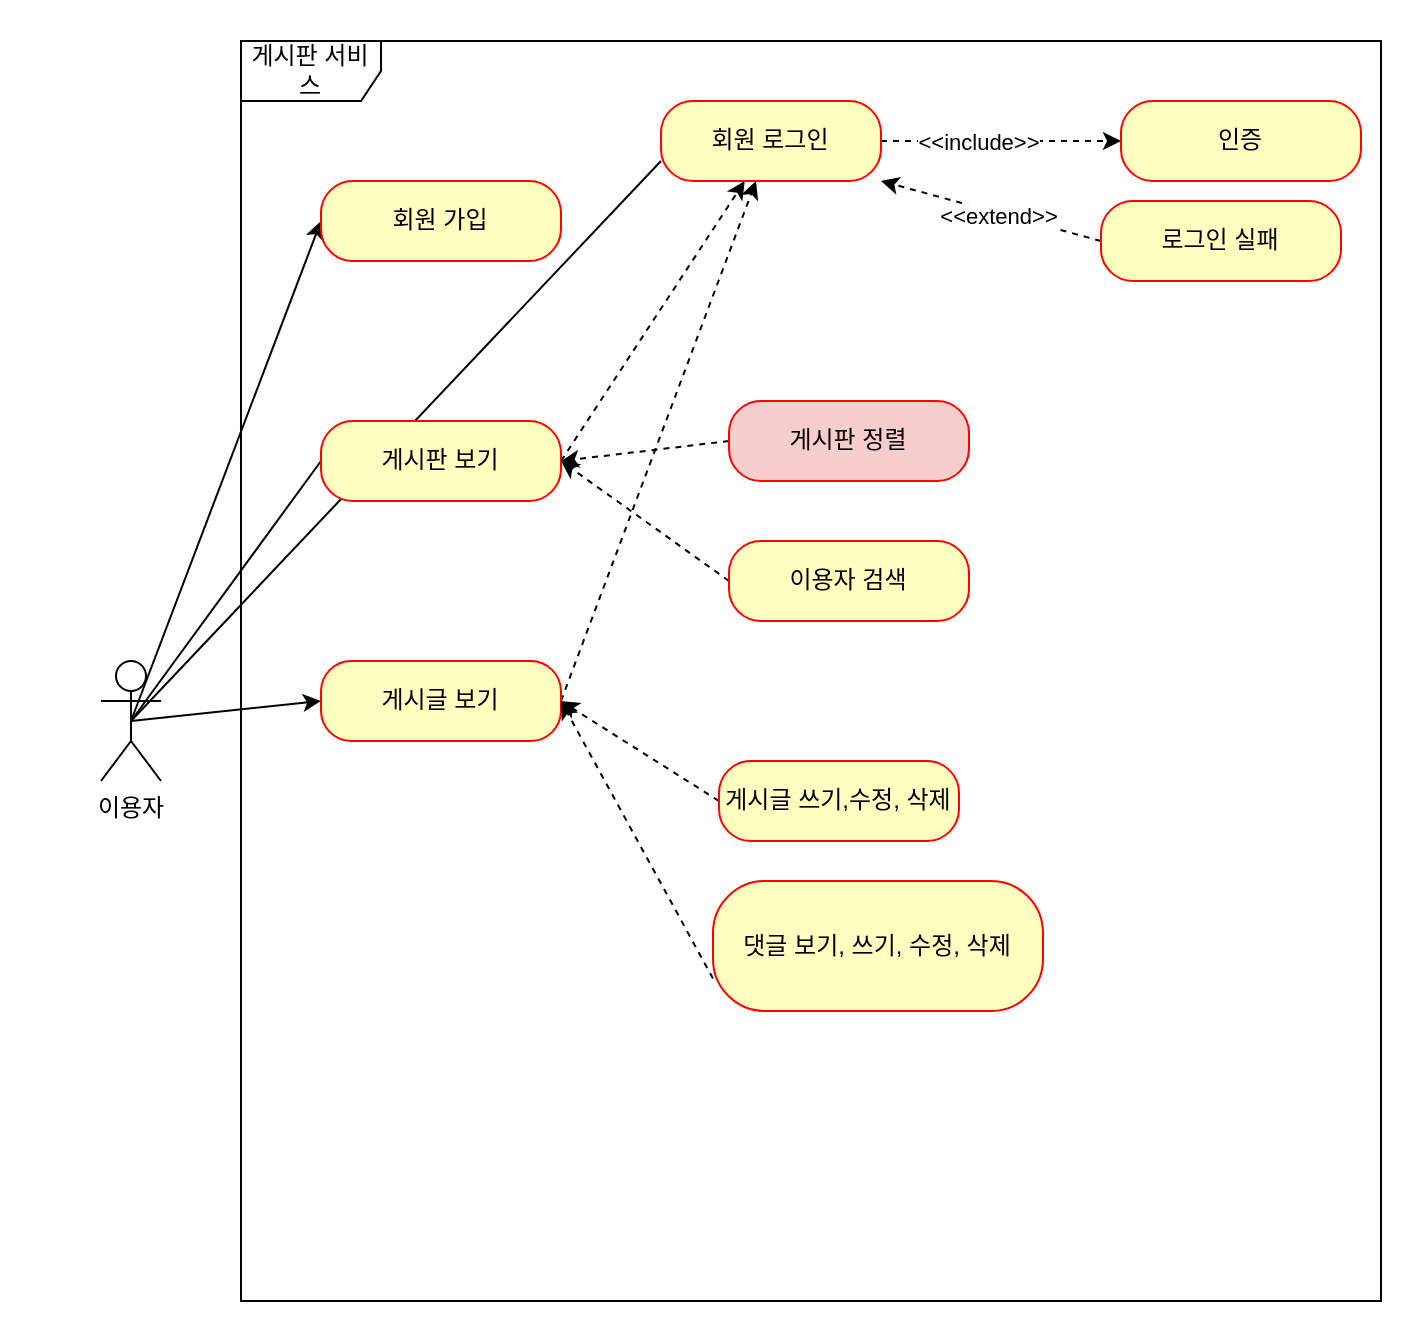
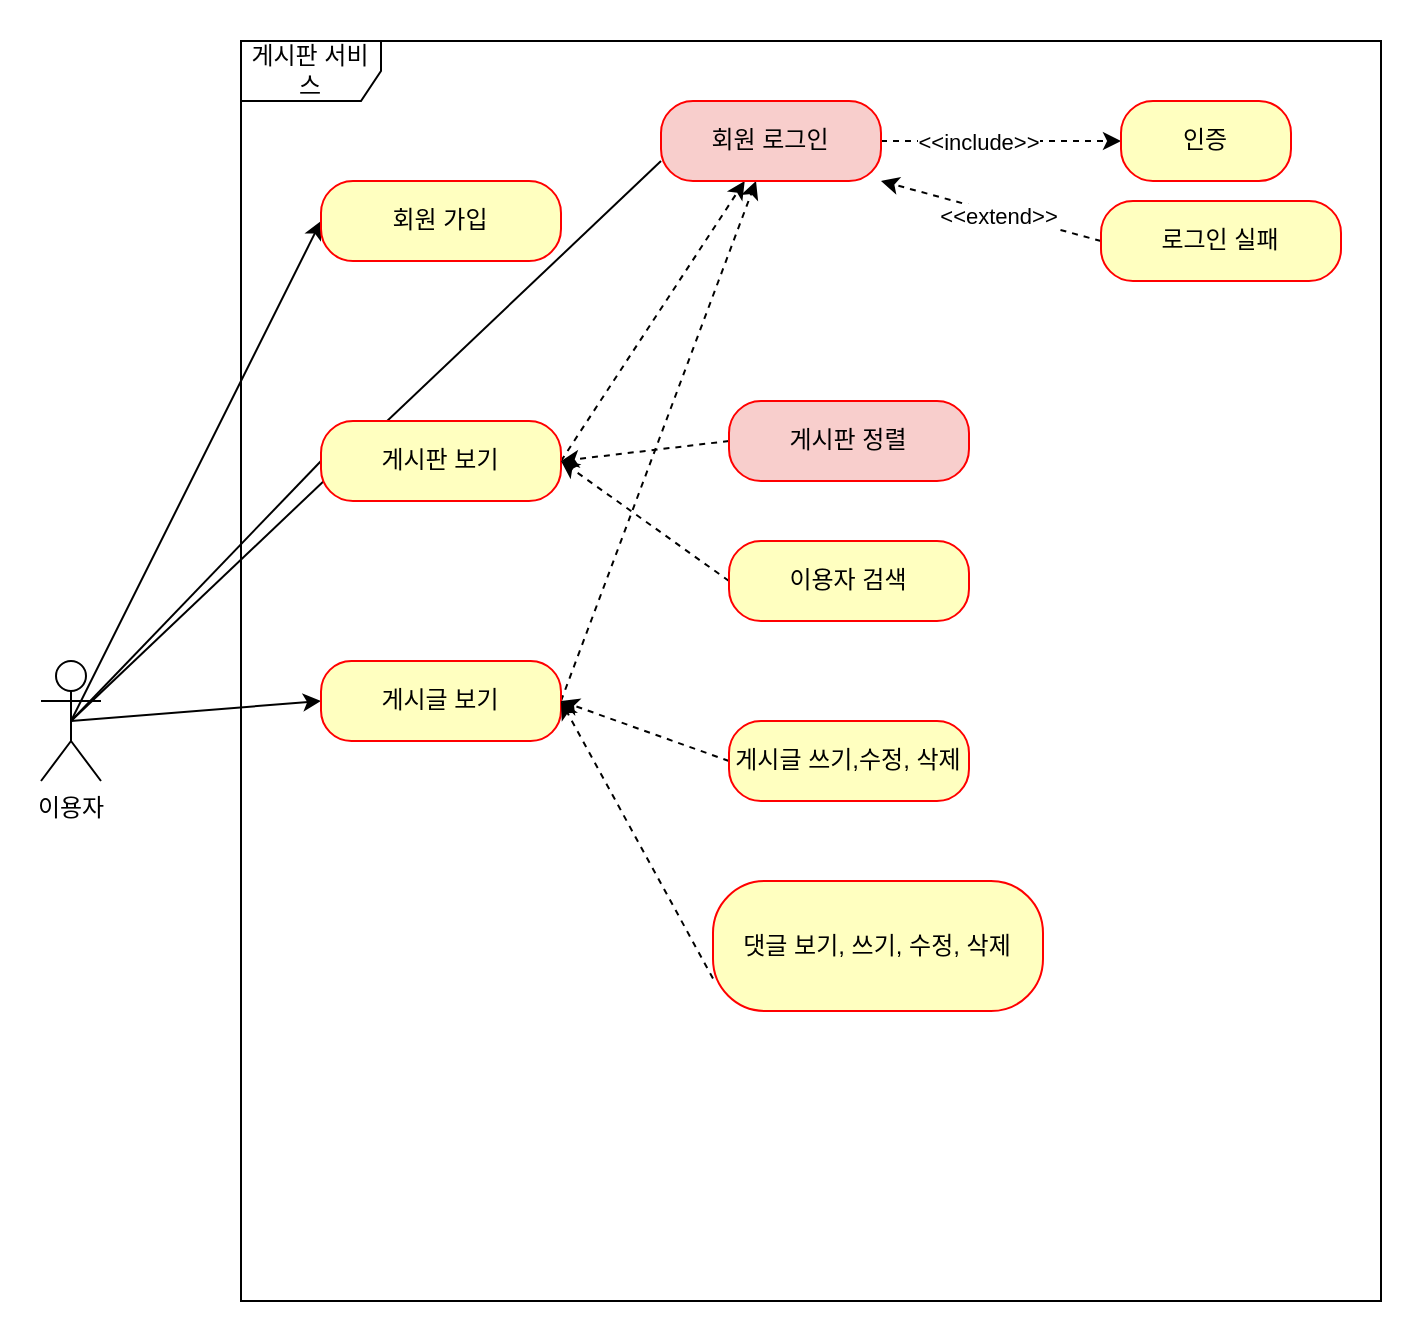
  <mxCell id="0" />
  <mxCell id="1" parent="0" />
  <mxCell id="2" style="rounded=0;orthogonalLoop=1;jettySize=auto;html=1;exitX=0.5;exitY=0.5;exitDx=0;exitDy=0;exitPerimeter=0;entryX=0;entryY=0.5;entryDx=0;entryDy=0;endArrow=classic;endFill=1;" edge="1" parent="1" source="6" target="8"><mxGeometry relative="1" as="geometry" /></mxCell>
  <mxCell id="3" style="rounded=0;orthogonalLoop=1;jettySize=auto;html=1;exitX=0.5;exitY=0.5;exitDx=0;exitDy=0;exitPerimeter=0;entryX=0;entryY=0.75;entryDx=0;entryDy=0;endArrow=none;endFill=0;" edge="1" parent="1" source="6" target="16"><mxGeometry relative="1" as="geometry" /></mxCell>
  <mxCell id="4" style="rounded=0;orthogonalLoop=1;jettySize=auto;html=1;exitX=0.5;exitY=0.5;exitDx=0;exitDy=0;exitPerimeter=0;entryX=0;entryY=0.5;entryDx=0;entryDy=0;endArrow=none;endFill=0;" edge="1" parent="1" source="6" target="10"><mxGeometry relative="1" as="geometry" /></mxCell>
  <mxCell id="5" style="rounded=0;orthogonalLoop=1;jettySize=auto;html=1;exitX=0.5;exitY=0.5;exitDx=0;exitDy=0;exitPerimeter=0;entryX=0;entryY=0.5;entryDx=0;entryDy=0;" edge="1" parent="1" source="6" target="13"><mxGeometry relative="1" as="geometry" /></mxCell>
- <mxCell id="6" value="이용자&lt;br&gt;" style="shape=umlActor;verticalLabelPosition=bottom;verticalAlign=top;html=1;" vertex="1" parent="1"><mxGeometry x="50" y="330" width="30" height="60" as="geometry" /></mxCell>
+ <mxCell id="6" value="이용자&lt;br&gt;" style="shape=umlActor;verticalLabelPosition=bottom;verticalAlign=top;html=1;" vertex="1" parent="1"><mxGeometry x="20" y="330" width="30" height="60" as="geometry" /></mxCell>
  <mxCell id="7" value="게시판 서비스&lt;br&gt;" style="shape=umlFrame;whiteSpace=wrap;html=1;pointerEvents=0;width=70;height=30;" vertex="1" parent="1"><mxGeometry x="120" y="20" width="570" height="630" as="geometry" /></mxCell>
  <mxCell id="8" value="회원 가입" style="rounded=1;whiteSpace=wrap;html=1;arcSize=40;fontColor=#000000;fillColor=#ffffc0;strokeColor=#ff0000;" vertex="1" parent="1"><mxGeometry x="160" y="90" width="120" height="40" as="geometry" /></mxCell>
  <mxCell id="9" style="rounded=0;orthogonalLoop=1;jettySize=auto;html=1;exitX=1;exitY=0.5;exitDx=0;exitDy=0;dashed=1;" edge="1" parent="1" source="10" target="16"><mxGeometry relative="1" as="geometry" /></mxCell>
  <mxCell id="10" value="게시판 보기" style="rounded=1;whiteSpace=wrap;html=1;arcSize=40;fontColor=#000000;fillColor=#ffffc0;strokeColor=#ff0000;" vertex="1" parent="1"><mxGeometry x="160" y="210" width="120" height="40" as="geometry" /></mxCell>
  <mxCell id="11" style="orthogonalLoop=1;jettySize=auto;html=1;exitX=1;exitY=0.5;exitDx=0;exitDy=0;rounded=0;strokeColor=none;" edge="1" parent="1" source="13"><mxGeometry relative="1" as="geometry"><mxPoint x="380" y="100" as="targetPoint" /></mxGeometry></mxCell>
  <mxCell id="12" style="rounded=0;orthogonalLoop=1;jettySize=auto;html=1;exitX=1;exitY=0.5;exitDx=0;exitDy=0;dashed=1;" edge="1" parent="1" source="13" target="16"><mxGeometry relative="1" as="geometry" /></mxCell>
  <mxCell id="13" value="게시글 보기" style="rounded=1;whiteSpace=wrap;html=1;arcSize=38;fontColor=#000000;fillColor=#ffffc0;strokeColor=#ff0000;" vertex="1" parent="1"><mxGeometry x="160" y="330" width="120" height="40" as="geometry" /></mxCell>
  <mxCell id="14" style="rounded=0;orthogonalLoop=1;jettySize=auto;html=1;exitX=1;exitY=0.5;exitDx=0;exitDy=0;entryX=0;entryY=0.5;entryDx=0;entryDy=0;dashed=1;" edge="1" parent="1" source="16" target="17"><mxGeometry relative="1" as="geometry" /></mxCell>
  <mxCell id="15" value="&amp;lt;&amp;lt;include&amp;gt;&amp;gt;" style="edgeLabel;html=1;align=center;verticalAlign=middle;resizable=0;points=[];" vertex="1" connectable="0" parent="14"><mxGeometry x="-0.2" relative="1" as="geometry"><mxPoint as="offset" /></mxGeometry></mxCell>
- <mxCell id="16" value="회원 로그인" style="rounded=1;whiteSpace=wrap;html=1;arcSize=40;fontColor=#000000;fillColor=#ffffc0;strokeColor=#ff0000;" vertex="1" parent="1"><mxGeometry x="330" y="50" width="110" height="40" as="geometry" /></mxCell>
- <mxCell id="17" value="인증" style="rounded=1;whiteSpace=wrap;html=1;arcSize=40;fontColor=#000000;fillColor=#ffffc0;strokeColor=#ff0000;" vertex="1" parent="1"><mxGeometry x="560" y="50" width="120" height="40" as="geometry" /></mxCell>
+ <mxCell id="16" value="회원 로그인" style="rounded=1;whiteSpace=wrap;html=1;arcSize=40;fontColor=#000000;fillColor=#f8cecc;strokeColor=#ff0000;" vertex="1" parent="1"><mxGeometry x="330" y="50" width="110" height="40" as="geometry" /></mxCell>
+ <mxCell id="17" value="인증" style="rounded=1;whiteSpace=wrap;html=1;arcSize=40;fontColor=#000000;fillColor=#ffffc0;strokeColor=#ff0000;" vertex="1" parent="1"><mxGeometry x="560" y="50" width="85" height="40" as="geometry" /></mxCell>
  <mxCell id="18" style="rounded=0;orthogonalLoop=1;jettySize=auto;html=1;entryX=1;entryY=1;entryDx=0;entryDy=0;dashed=1;" edge="1" parent="1" target="16"><mxGeometry relative="1" as="geometry"><mxPoint x="550" y="120" as="sourcePoint" /></mxGeometry></mxCell>
  <mxCell id="19" value="&amp;lt;&amp;lt;extend&amp;gt;&amp;gt;" style="edgeLabel;html=1;align=center;verticalAlign=middle;resizable=0;points=[];" vertex="1" connectable="0" parent="18"><mxGeometry x="-0.071" y="2" relative="1" as="geometry"><mxPoint as="offset" /></mxGeometry></mxCell>
  <mxCell id="20" value="로그인 실패" style="rounded=1;whiteSpace=wrap;html=1;arcSize=40;fontColor=#000000;fillColor=#ffffc0;strokeColor=#ff0000;" vertex="1" parent="1"><mxGeometry x="550" y="100" width="120" height="40" as="geometry" /></mxCell>
  <mxCell id="21" style="rounded=0;orthogonalLoop=1;jettySize=auto;html=1;exitX=0;exitY=0.5;exitDx=0;exitDy=0;dashed=1;endArrow=classic;endFill=1;" edge="1" parent="1" source="22"><mxGeometry relative="1" as="geometry"><mxPoint x="280" y="230" as="targetPoint" /></mxGeometry></mxCell>
  <mxCell id="22" value="게시판 정렬" style="rounded=1;whiteSpace=wrap;html=1;arcSize=40;fontColor=#000000;fillColor=#f8cecc;strokeColor=#ff0000;" vertex="1" parent="1"><mxGeometry x="364" y="200" width="120" height="40" as="geometry" /></mxCell>
  <mxCell id="23" style="rounded=0;orthogonalLoop=1;jettySize=auto;html=1;exitX=0;exitY=0.5;exitDx=0;exitDy=0;entryX=1;entryY=0.5;entryDx=0;entryDy=0;dashed=1;" edge="1" parent="1" source="24" target="10"><mxGeometry relative="1" as="geometry" /></mxCell>
  <mxCell id="24" value="이용자 검색" style="rounded=1;whiteSpace=wrap;html=1;arcSize=40;fontColor=#000000;fillColor=#ffffc0;strokeColor=#ff0000;" vertex="1" parent="1"><mxGeometry x="364" y="270" width="120" height="40" as="geometry" /></mxCell>
  <mxCell id="25" style="rounded=0;orthogonalLoop=1;jettySize=auto;html=1;exitX=0;exitY=0.5;exitDx=0;exitDy=0;entryX=1;entryY=0.5;entryDx=0;entryDy=0;dashed=1;" edge="1" parent="1" source="26" target="13"><mxGeometry relative="1" as="geometry" /></mxCell>
- <mxCell id="26" value="게시글 쓰기,수정, 삭제" style="rounded=1;whiteSpace=wrap;html=1;arcSize=40;fontColor=#000000;fillColor=#ffffc0;strokeColor=#ff0000;" vertex="1" parent="1"><mxGeometry x="359" y="380" width="120" height="40" as="geometry" /></mxCell>
+ <mxCell id="26" value="게시글 쓰기,수정, 삭제" style="rounded=1;whiteSpace=wrap;html=1;arcSize=40;fontColor=#000000;fillColor=#ffffc0;strokeColor=#ff0000;" vertex="1" parent="1"><mxGeometry x="364" y="360" width="120" height="40" as="geometry" /></mxCell>
  <mxCell id="27" style="rounded=0;orthogonalLoop=1;jettySize=auto;html=1;exitX=0;exitY=0.75;exitDx=0;exitDy=0;dashed=1;" edge="1" parent="1" source="28"><mxGeometry relative="1" as="geometry"><mxPoint x="280" y="350" as="targetPoint" /></mxGeometry></mxCell>
  <mxCell id="28" value="댓글 보기, 쓰기, 수정, 삭제" style="rounded=1;whiteSpace=wrap;html=1;arcSize=40;fontColor=#000000;fillColor=#ffffc0;strokeColor=#ff0000;" vertex="1" parent="1"><mxGeometry x="356" y="440" width="165" height="65" as="geometry" /></mxCell>
